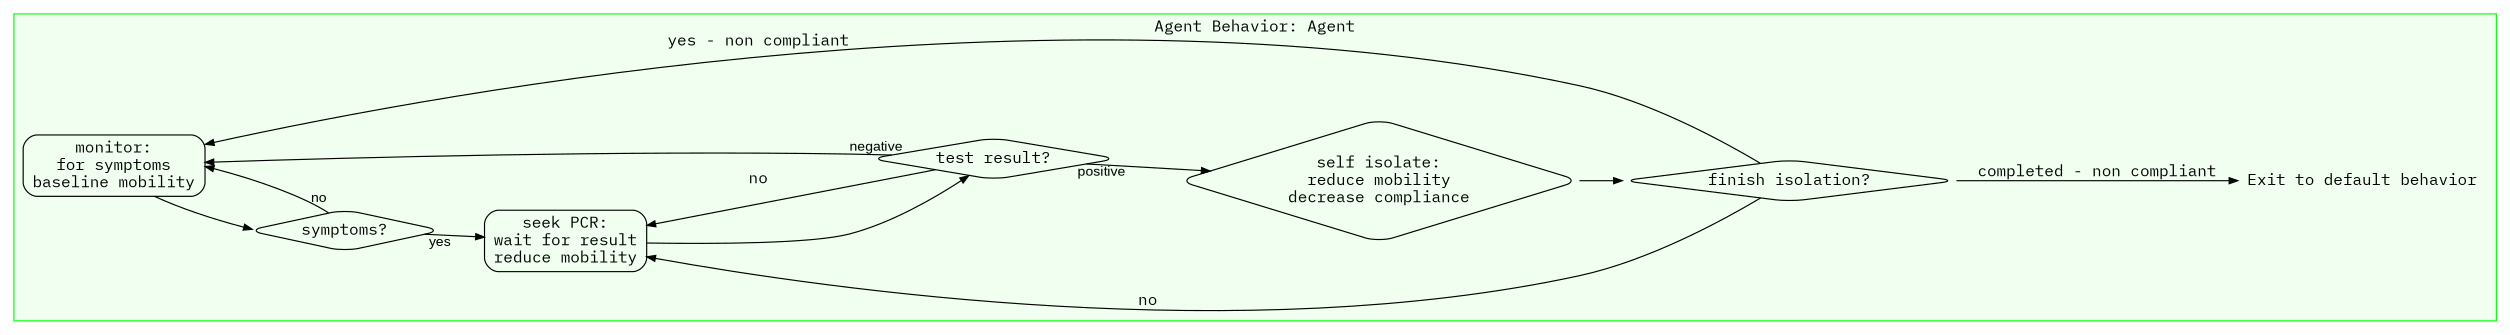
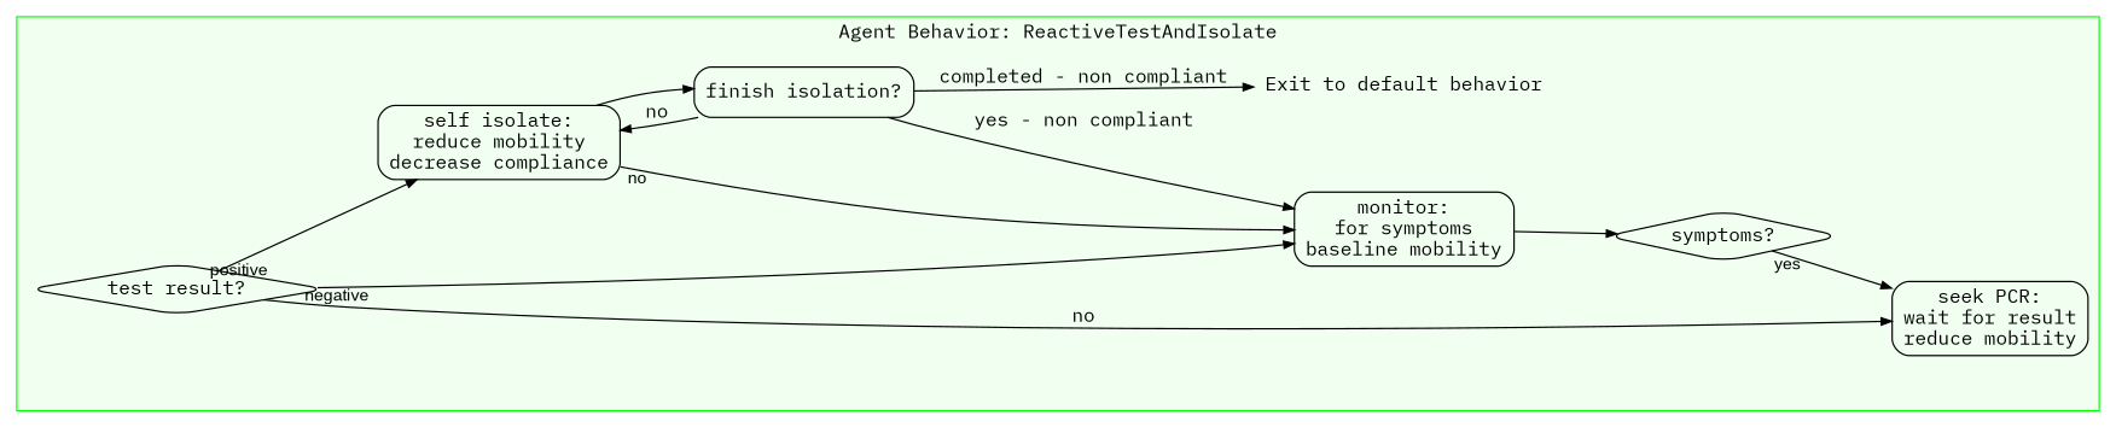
  digraph {
    fontname="IBM Plex Mono"
    nodesep=0.8
    rankdir=LR
    node [fontname="IBM Plex Mono" shape=box style=rounded]
    edge [arrowsize=0.75 fontname="IBM Plex Mono" labeldistance=1.5 labelfontname=Arial labelfontsize=12]
    n1 [label="monitor:\nfor symptoms\nbaseline mobility"]
    n2 [label="symptoms?" shape=diamond]
    n3 [label="seek PCR:\nwait for result\nreduce mobility"]
    n4 [label="test result?" shape=diamond]
-   n5 [label="self isolate:\nreduce mobility\ndecrease compliance" shape=diamond]
-   n6 [label="finish isolation?" shape=diamond]
+   n5 [label="self isolate:\nreduce mobility\ndecrease compliance"]
+   n6 [label="finish isolation?"]
    n7 [label="Exit to default behavior" shape=plaintext]
    subgraph cluster_1 {
      color=green
      fillcolor="#f0fff0"
-     label="Agent Behavior: Agent"
+     label="Agent Behavior: ReactiveTestAndIsolate"
      style=filled
      n1
      n2
      n3
      n4
      n5
      n6
      n7
    }
    n1 -> n2
-   n2 -> n1 [taillabel=no]
+   n5 -> n1 [taillabel=no]
    n2 -> n3 [taillabel=yes]
-   n3 -> n4
    n4 -> n1 [taillabel=negative]
    n4 -> n3 [label=no]
    n4 -> n5 [taillabel=positive]
    n5 -> n6
    n6 -> n1 [label="yes - non compliant"]
-   n6 -> n3 [label=no]
+   n6 -> n5 [label=no]
    n6 -> n7 [label="completed - non compliant"]
  }
